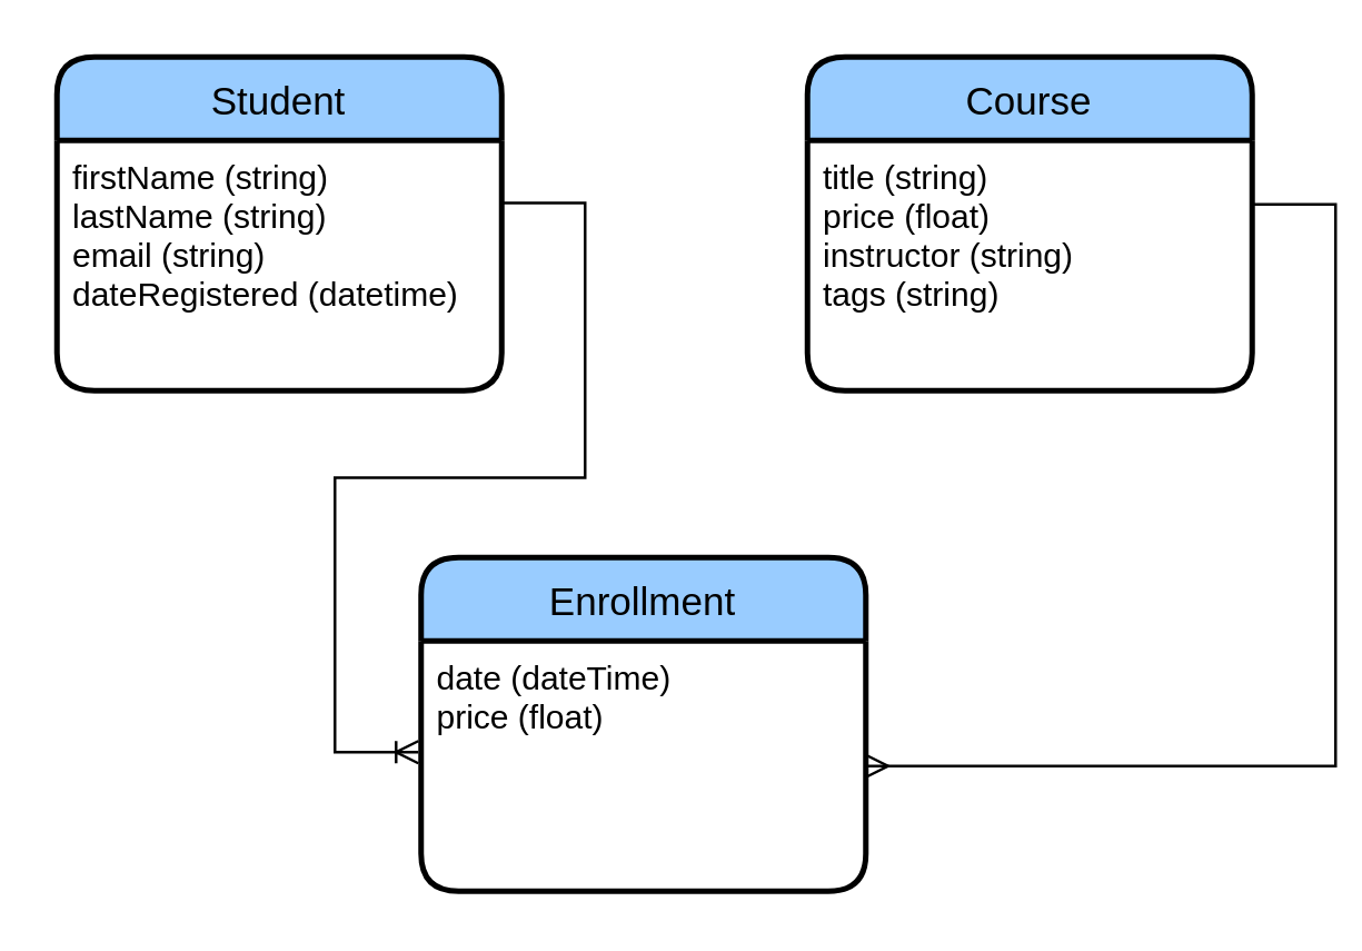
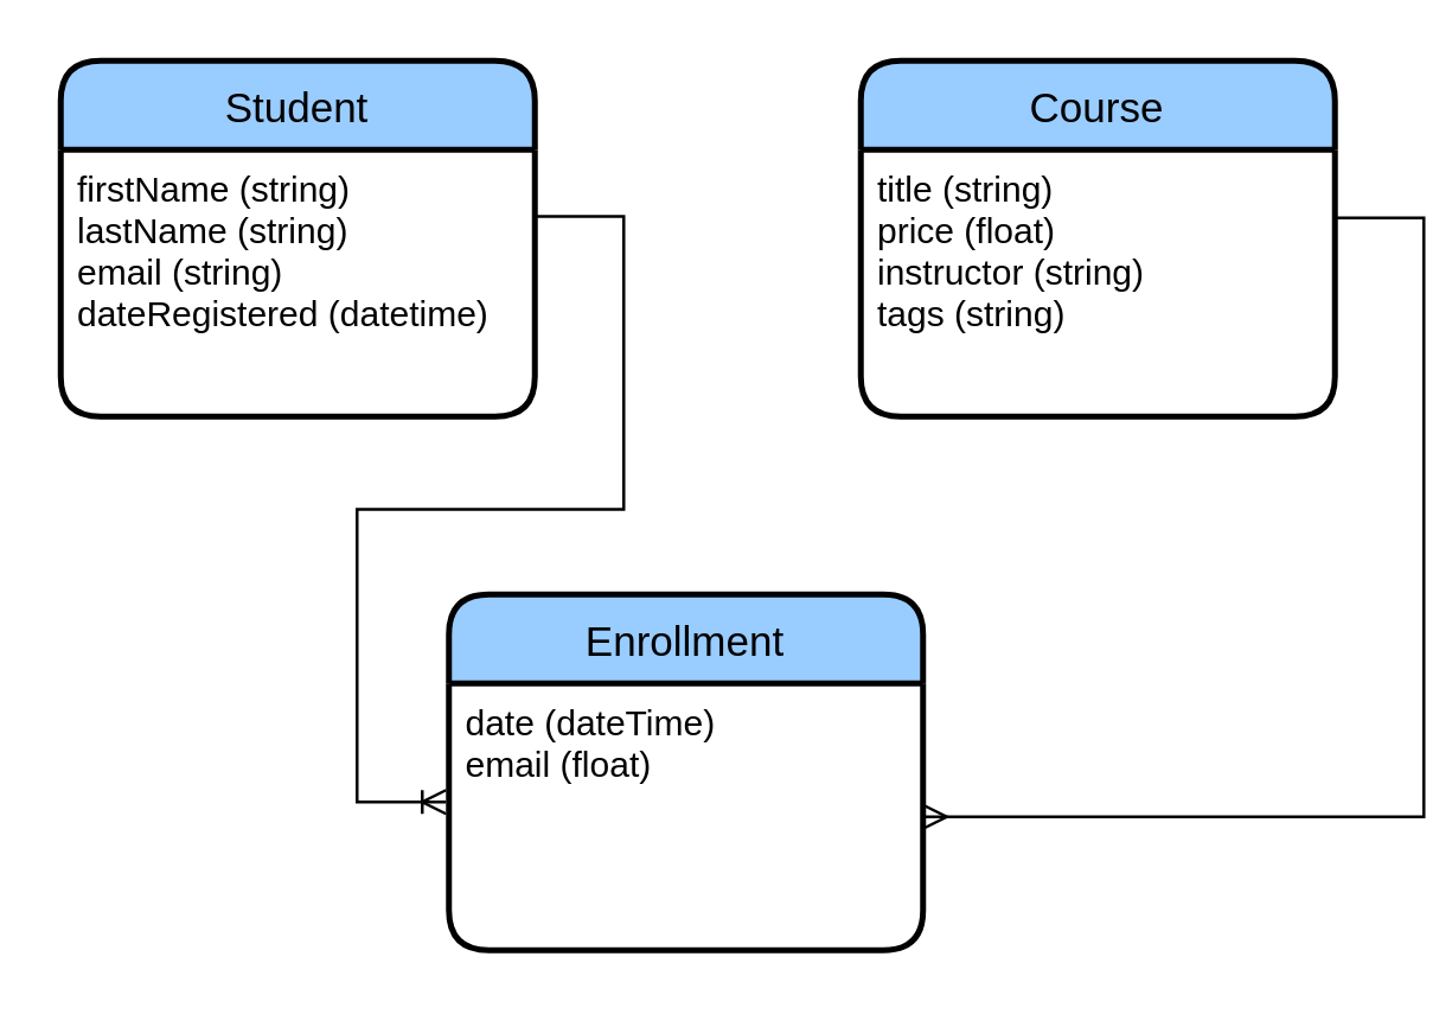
  <mxCell id="0" />
  <mxCell id="1" parent="0" />
  <mxCell id="2" value="Student" style="swimlane;childLayout=stackLayout;horizontal=1;startSize=30;horizontalStack=0;rounded=1;fontSize=14;fontStyle=0;strokeWidth=2;resizeParent=0;resizeLast=1;shadow=0;dashed=0;align=center;fillColor=#99CCFF;" vertex="1" parent="1"><mxGeometry x="20" y="20" width="160" height="120" as="geometry" /></mxCell>
  <mxCell id="3" value="firstName (string)&#10;lastName (string)&#10;email (string)&#10;dateRegistered (datetime)" style="align=left;strokeColor=none;fillColor=none;spacingLeft=4;fontSize=12;verticalAlign=top;resizable=0;rotatable=0;part=1;" vertex="1" parent="2"><mxGeometry y="30" width="160" height="90" as="geometry" /></mxCell>
  <mxCell id="4" value="Course" style="swimlane;childLayout=stackLayout;horizontal=1;startSize=30;horizontalStack=0;rounded=1;fontSize=14;fontStyle=0;strokeWidth=2;resizeParent=0;resizeLast=1;shadow=0;dashed=0;align=center;fillColor=#99CCFF;" vertex="1" parent="1"><mxGeometry x="290" y="20" width="160" height="120" as="geometry" /></mxCell>
  <mxCell id="5" value="title (string)&#10;price (float)&#10;instructor (string)&#10;tags (string)" style="align=left;strokeColor=none;fillColor=none;spacingLeft=4;fontSize=12;verticalAlign=top;resizable=0;rotatable=0;part=1;" vertex="1" parent="4"><mxGeometry y="30" width="160" height="90" as="geometry" /></mxCell>
  <mxCell id="6" value="Enrollment" style="swimlane;childLayout=stackLayout;horizontal=1;startSize=30;horizontalStack=0;rounded=1;fontSize=14;fontStyle=0;strokeWidth=2;resizeParent=0;resizeLast=1;shadow=0;dashed=0;align=center;fillColor=#99CCFF;" vertex="1" parent="1"><mxGeometry x="151" y="200" width="160" height="120" as="geometry" /></mxCell>
- <mxCell id="7" value="date (dateTime)&#10;price (float)" style="align=left;strokeColor=none;fillColor=none;spacingLeft=4;fontSize=12;verticalAlign=top;resizable=0;rotatable=0;part=1;" vertex="1" parent="6"><mxGeometry y="30" width="160" height="90" as="geometry" /></mxCell>
+ <mxCell id="7" value="date (dateTime)&#10;email (float)" style="align=left;strokeColor=none;fillColor=none;spacingLeft=4;fontSize=12;verticalAlign=top;resizable=0;rotatable=0;part=1;" vertex="1" parent="6"><mxGeometry y="30" width="160" height="90" as="geometry" /></mxCell>
  <mxCell id="8" value="" style="edgeStyle=entityRelationEdgeStyle;fontSize=12;html=1;endArrow=ERoneToMany;rounded=0;exitX=1;exitY=0.25;exitDx=0;exitDy=0;" edge="1" parent="1" source="3"><mxGeometry width="100" height="100" relative="1" as="geometry"><mxPoint x="100" y="150" as="sourcePoint" /><mxPoint x="150" y="270" as="targetPoint" /></mxGeometry></mxCell>
  <mxCell id="9" value="" style="edgeStyle=entityRelationEdgeStyle;fontSize=12;html=1;endArrow=ERmany;rounded=0;entryX=1;entryY=0.5;entryDx=0;entryDy=0;" edge="1" parent="1" target="7"><mxGeometry width="100" height="100" relative="1" as="geometry"><mxPoint x="450" y="73" as="sourcePoint" /><mxPoint x="480" y="180" as="targetPoint" /></mxGeometry></mxCell>
